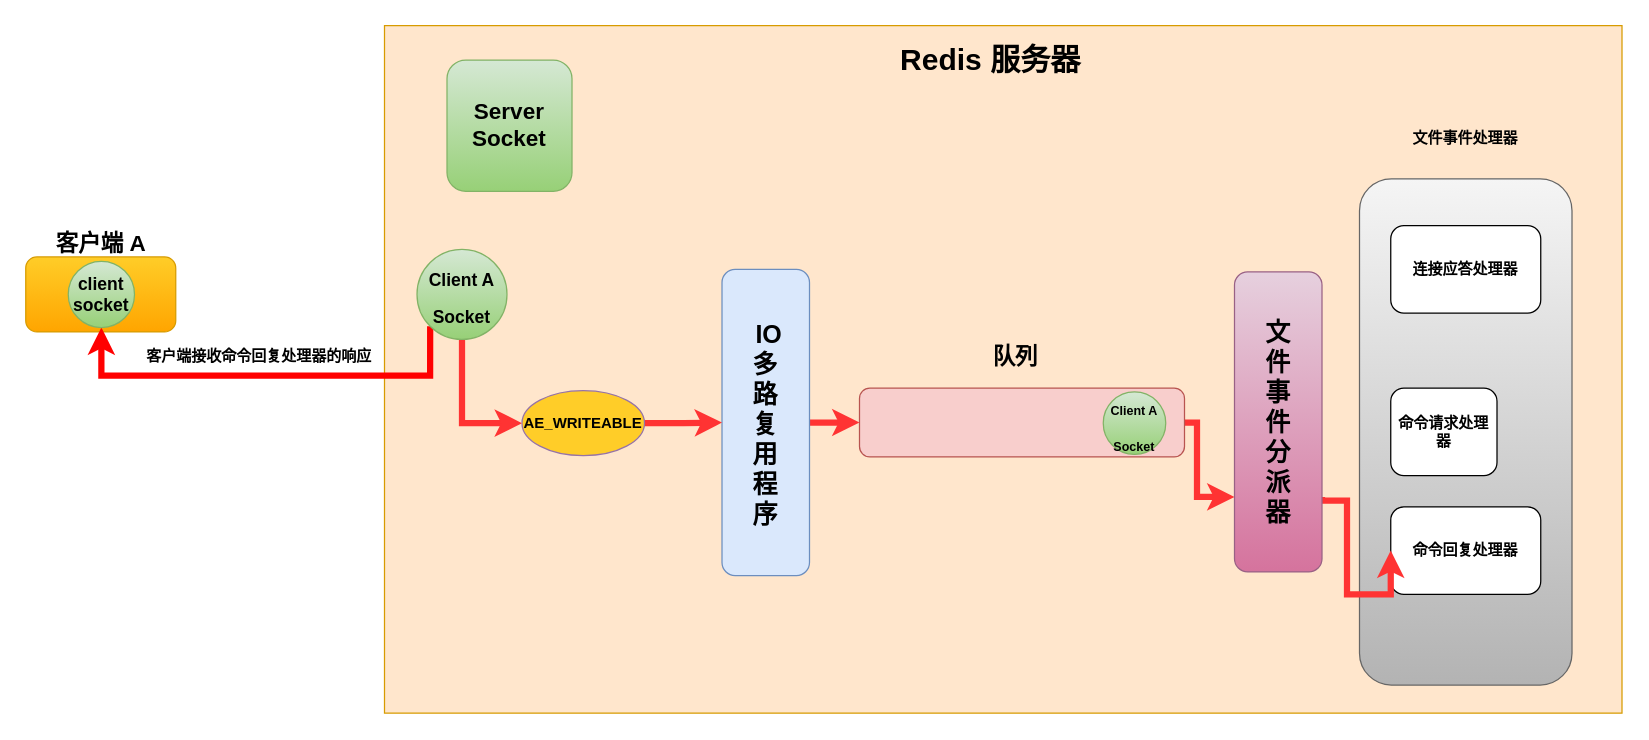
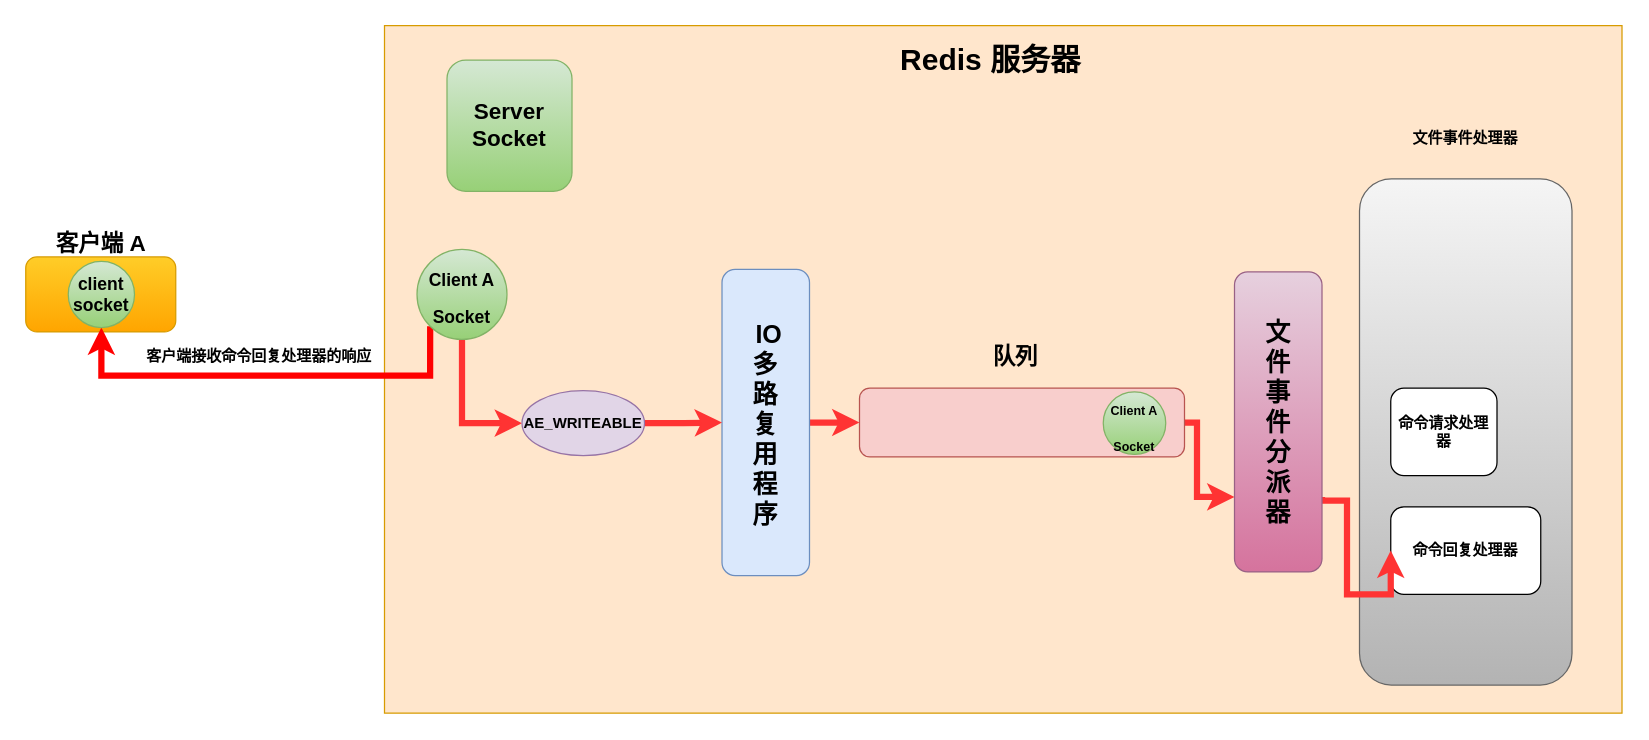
  <mxCell id="0" />
  <mxCell id="1" parent="0" />
  <mxCell id="2" value="" style="rounded=1;whiteSpace=wrap;html=1;fontStyle=1;gradientColor=#ffa500;fillColor=#ffcd28;strokeColor=#d79b00;" vertex="1" parent="1"><mxGeometry x="20" y="205" width="120" height="60" as="geometry" /></mxCell>
  <mxCell id="3" value="" style="rounded=0;whiteSpace=wrap;html=1;fontSize=18;fillColor=#ffe6cc;strokeColor=#d79b00;fontStyle=1" vertex="1" parent="1"><mxGeometry x="307" y="20" width="990" height="550" as="geometry" /></mxCell>
  <mxCell id="4" value="Redis 服务器" style="text;html=1;strokeColor=none;fillColor=none;align=center;verticalAlign=middle;whiteSpace=wrap;rounded=0;fontStyle=1;fontSize=24;" vertex="1" parent="1"><mxGeometry x="717" y="27.5" width="150" height="40" as="geometry" /></mxCell>
  <mxCell id="5" style="edgeStyle=orthogonalEdgeStyle;rounded=0;orthogonalLoop=1;jettySize=auto;html=1;exitX=1;exitY=0.5;exitDx=0;exitDy=0;shadow=0;strokeColor=#FF3333;strokeWidth=5;entryX=0;entryY=0.75;entryDx=0;entryDy=0;fontStyle=1" edge="1" parent="1" source="6" target="14"><mxGeometry relative="1" as="geometry"><Array as="points"><mxPoint x="957" y="338" /><mxPoint x="957" y="397" /></Array></mxGeometry></mxCell>
  <mxCell id="6" value="" style="rounded=1;whiteSpace=wrap;html=1;fontStyle=1;fillColor=#f8cecc;strokeColor=#b85450;" vertex="1" parent="1"><mxGeometry x="687" y="310" width="260" height="55" as="geometry" /></mxCell>
  <mxCell id="7" value="" style="rounded=1;whiteSpace=wrap;html=1;fontStyle=1;gradientColor=#b3b3b3;fillColor=#f5f5f5;strokeColor=#666666;" vertex="1" parent="1"><mxGeometry x="1087" y="142.5" width="170" height="405" as="geometry" /></mxCell>
  <mxCell id="8" value="队列" style="text;html=1;strokeColor=none;fillColor=none;align=center;verticalAlign=middle;whiteSpace=wrap;rounded=0;fontStyle=1;fontSize=18;" vertex="1" parent="1"><mxGeometry x="792" y="275" width="40" height="20" as="geometry" /></mxCell>
  <mxCell id="9" value="文件事件处理器" style="text;html=1;strokeColor=none;fillColor=none;align=center;verticalAlign=middle;whiteSpace=wrap;rounded=0;fontStyle=1" vertex="1" parent="1"><mxGeometry x="1087" y="100" width="170" height="20" as="geometry" /></mxCell>
- <mxCell id="10" value="连接应答处理器" style="rounded=1;whiteSpace=wrap;html=1;fontStyle=1;" vertex="1" parent="1"><mxGeometry x="1112" y="180" width="120" height="70" as="geometry" /></mxCell>
  <mxCell id="11" value="命令请求处理器" style="rounded=1;whiteSpace=wrap;html=1;fontStyle=1" vertex="1" parent="1"><mxGeometry x="1112" y="310" width="85" height="70" as="geometry" /></mxCell>
  <mxCell id="12" value="命令回复处理器" style="rounded=1;whiteSpace=wrap;html=1;fontStyle=1" vertex="1" parent="1"><mxGeometry x="1112" y="405" width="120" height="70" as="geometry" /></mxCell>
  <mxCell id="13" style="edgeStyle=orthogonalEdgeStyle;rounded=0;orthogonalLoop=1;jettySize=auto;html=1;exitX=1;exitY=0.75;exitDx=0;exitDy=0;entryX=0;entryY=0.5;entryDx=0;entryDy=0;shadow=0;strokeColor=#FF3333;strokeWidth=5;fontStyle=1" edge="1" parent="1" source="14" target="12"><mxGeometry relative="1" as="geometry"><Array as="points"><mxPoint x="1077" y="400" /><mxPoint x="1077" y="475" /></Array></mxGeometry></mxCell>
  <mxCell id="14" value="文&lt;br style=&quot;font-size: 20px&quot;&gt;件&lt;br style=&quot;font-size: 20px&quot;&gt;事&lt;br style=&quot;font-size: 20px&quot;&gt;件&lt;br style=&quot;font-size: 20px&quot;&gt;分&lt;br style=&quot;font-size: 20px&quot;&gt;派&lt;br style=&quot;font-size: 20px&quot;&gt;器" style="rounded=1;whiteSpace=wrap;html=1;fontSize=20;fontStyle=1;fillColor=#e6d0de;strokeColor=#996185;gradientColor=#d5739d;" vertex="1" parent="1"><mxGeometry x="987" y="217" width="70" height="240" as="geometry" /></mxCell>
  <mxCell id="15" style="edgeStyle=orthogonalEdgeStyle;rounded=0;orthogonalLoop=1;jettySize=auto;html=1;exitX=1;exitY=0.5;exitDx=0;exitDy=0;entryX=0;entryY=0.5;entryDx=0;entryDy=0;shadow=0;strokeColor=#FF3333;strokeWidth=5;fontStyle=1" edge="1" parent="1" source="16" target="6"><mxGeometry relative="1" as="geometry" /></mxCell>
  <mxCell id="16" value="&lt;span style=&quot;text-align: left; font-size: 20px;&quot;&gt;&amp;nbsp;IO &lt;br style=&quot;font-size: 20px;&quot;&gt;多&lt;br style=&quot;font-size: 20px;&quot;&gt;路&lt;br style=&quot;font-size: 20px;&quot;&gt;复&lt;br style=&quot;font-size: 20px;&quot;&gt;用&lt;br style=&quot;font-size: 20px;&quot;&gt;程&lt;br style=&quot;font-size: 20px;&quot;&gt;序&lt;/span&gt;" style="rounded=1;whiteSpace=wrap;html=1;fontSize=20;fontStyle=1;fillColor=#dae8fc;strokeColor=#6c8ebf;" vertex="1" parent="1"><mxGeometry x="577" y="215" width="70" height="245" as="geometry" /></mxCell>
  <mxCell id="17" value="&lt;span style=&quot;font-size: 18px;&quot;&gt;Server&lt;br&gt;&lt;/span&gt;&lt;span style=&quot;white-space: normal;&quot;&gt;&lt;font style=&quot;font-size: 18px&quot;&gt;Socket&lt;/font&gt;&lt;/span&gt;" style="rounded=1;whiteSpace=wrap;html=1;fontStyle=1;fillColor=#d5e8d4;strokeColor=#82b366;gradientColor=#97d077;" vertex="1" parent="1"><mxGeometry x="357" y="47.5" width="100" height="105" as="geometry" /></mxCell>
  <mxCell id="18" style="edgeStyle=orthogonalEdgeStyle;rounded=0;orthogonalLoop=1;jettySize=auto;html=1;exitX=0.5;exitY=1;exitDx=0;exitDy=0;entryX=0;entryY=0.5;entryDx=0;entryDy=0;shadow=0;strokeColor=#FF3333;strokeWidth=5;fontStyle=1" edge="1" parent="1" source="20" target="25"><mxGeometry relative="1" as="geometry" /></mxCell>
  <mxCell id="19" style="edgeStyle=orthogonalEdgeStyle;rounded=0;orthogonalLoop=1;jettySize=auto;html=1;exitX=0;exitY=1;exitDx=0;exitDy=0;entryX=0.5;entryY=1;entryDx=0;entryDy=0;shadow=0;strokeColor=#FF0000;strokeWidth=5;fontStyle=1" edge="1" parent="1" source="20" target="22"><mxGeometry relative="1" as="geometry"><Array as="points"><mxPoint x="344" y="300" /><mxPoint x="81" y="300" /></Array></mxGeometry></mxCell>
  <mxCell id="20" value="&lt;font style=&quot;font-size: 14px&quot;&gt;Client A&lt;br&gt;Socket&lt;/font&gt;" style="ellipse;whiteSpace=wrap;html=1;aspect=fixed;fontSize=24;gradientColor=#97d077;fillColor=#d5e8d4;strokeColor=#82b366;fontStyle=1" vertex="1" parent="1"><mxGeometry x="333" y="199" width="72" height="72" as="geometry" /></mxCell>
  <mxCell id="21" value="&lt;font style=&quot;font-size: 18px&quot;&gt;客户端 A&lt;/font&gt;" style="text;html=1;strokeColor=none;fillColor=none;align=center;verticalAlign=middle;whiteSpace=wrap;rounded=0;fontStyle=1" vertex="1" parent="1"><mxGeometry x="41.5" y="185" width="77" height="20" as="geometry" /></mxCell>
  <mxCell id="22" value="&lt;font style=&quot;font-size: 14px&quot;&gt;client socket&lt;/font&gt;" style="ellipse;whiteSpace=wrap;html=1;aspect=fixed;fontStyle=1;fillColor=#d5e8d4;strokeColor=#82b366;gradientColor=#97d077;" vertex="1" parent="1"><mxGeometry x="54" y="208.5" width="53" height="53" as="geometry" /></mxCell>
  <mxCell id="23" value="&lt;font style=&quot;font-size: 10px&quot;&gt;Client A&lt;br&gt;Socket&lt;/font&gt;" style="ellipse;whiteSpace=wrap;html=1;aspect=fixed;fontSize=24;gradientColor=#97d077;fillColor=#d5e8d4;strokeColor=#82b366;fontStyle=1" vertex="1" parent="1"><mxGeometry x="882" y="313" width="50" height="50" as="geometry" /></mxCell>
  <mxCell id="24" style="edgeStyle=orthogonalEdgeStyle;rounded=0;orthogonalLoop=1;jettySize=auto;html=1;exitX=1;exitY=0.5;exitDx=0;exitDy=0;entryX=0;entryY=0.5;entryDx=0;entryDy=0;shadow=0;strokeColor=#FF3333;strokeWidth=5;fontStyle=1" edge="1" parent="1" source="25" target="16"><mxGeometry relative="1" as="geometry" /></mxCell>
- <mxCell id="25" value="AE_WRITEABLE" style="ellipse;whiteSpace=wrap;html=1;fontStyle=1;fillColor=#ffcd28;strokeColor=#9673a6;" vertex="1" parent="1"><mxGeometry x="417" y="312" width="98" height="52" as="geometry" /></mxCell>
+ <mxCell id="25" value="AE_WRITEABLE" style="ellipse;whiteSpace=wrap;html=1;fontStyle=1;fillColor=#e1d5e7;strokeColor=#9673a6;" vertex="1" parent="1"><mxGeometry x="417" y="312" width="98" height="52" as="geometry" /></mxCell>
  <mxCell id="26" value="客户端接收命令回复处理器的响应" style="text;html=1;strokeColor=none;fillColor=none;align=center;verticalAlign=middle;whiteSpace=wrap;rounded=0;fontStyle=1" vertex="1" parent="1"><mxGeometry x="97" y="275" width="220" height="20" as="geometry" /></mxCell>
